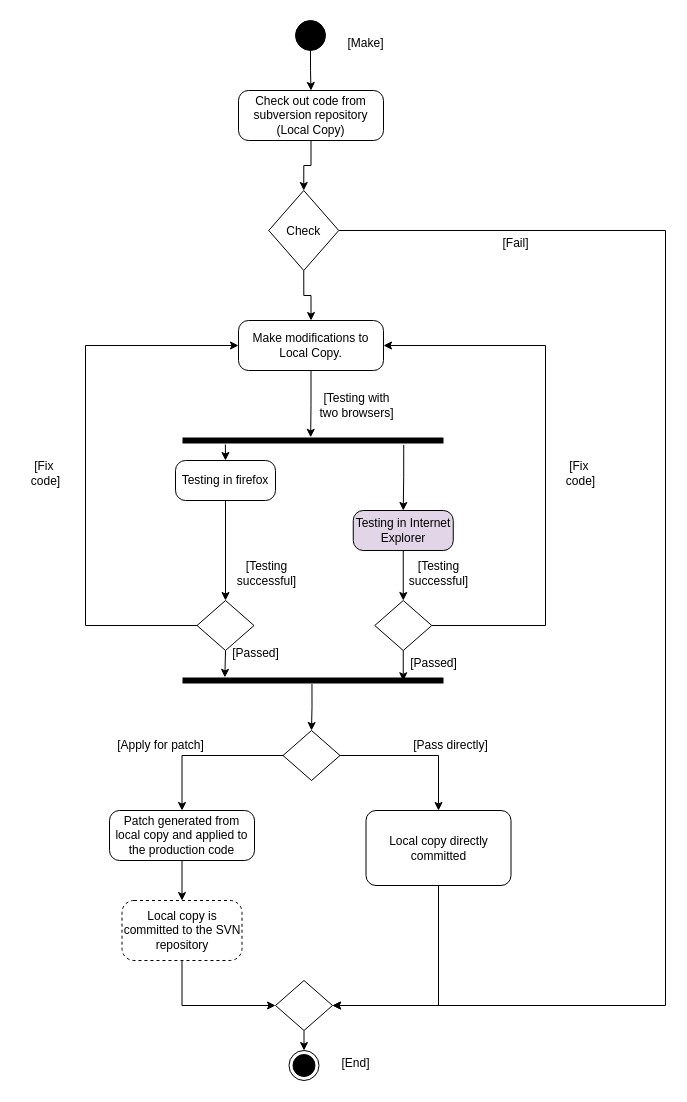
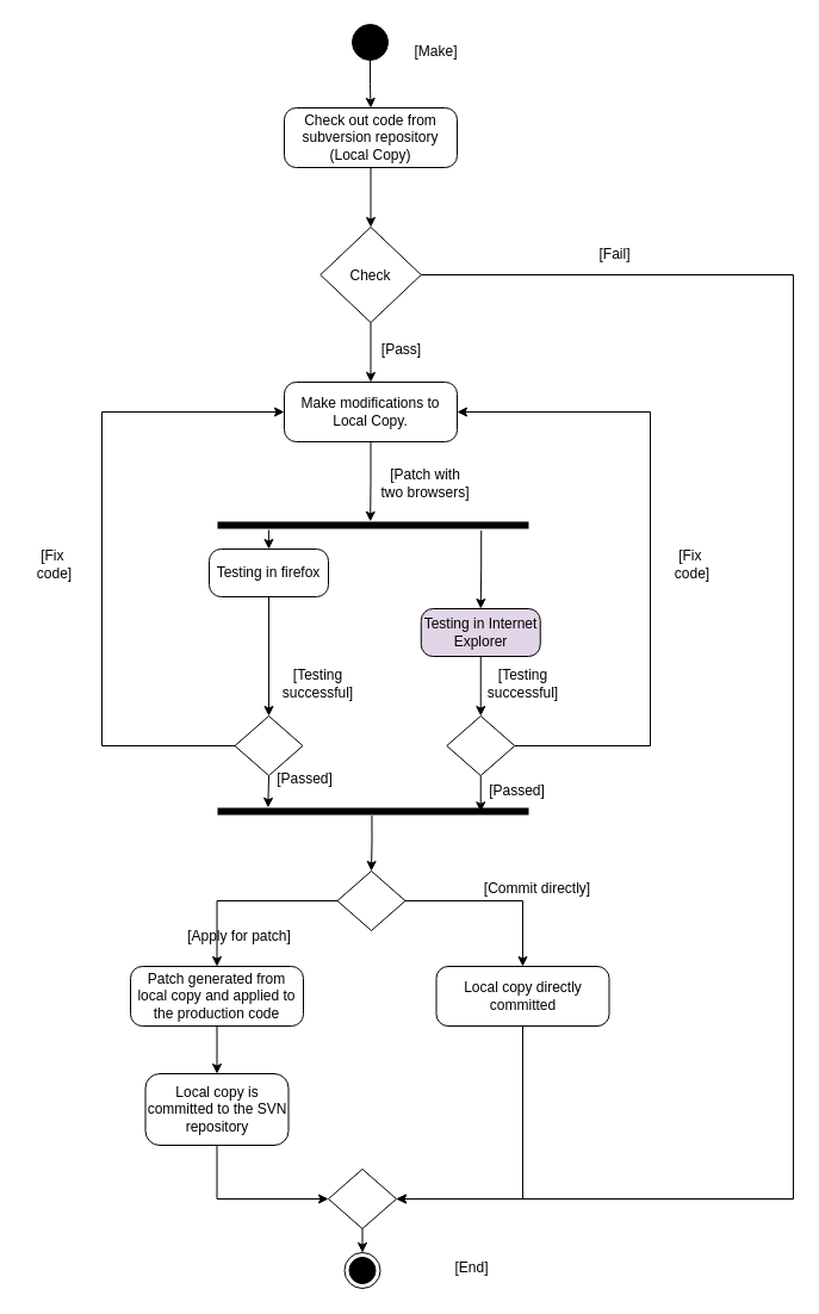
  <mxCell id="0" />
  <mxCell id="1" parent="0" />
  <mxCell id="2" style="edgeStyle=orthogonalEdgeStyle;rounded=0;orthogonalLoop=1;jettySize=auto;html=1;exitX=0.5;exitY=1;exitDx=0;exitDy=0;entryX=0.5;entryY=0;entryDx=0;entryDy=0;" parent="1" source="3" target="8" edge="1"><mxGeometry relative="1" as="geometry" /></mxCell>
  <mxCell id="3" value="Check out code from subversion repository (Local Copy)" style="html=1;dashed=0;rounded=1;absoluteArcSize=1;arcSize=20;verticalAlign=middle;align=center;whiteSpace=wrap;" parent="1" vertex="1"><mxGeometry x="238" y="90" width="145" height="50" as="geometry" /></mxCell>
  <mxCell id="4" style="edgeStyle=orthogonalEdgeStyle;rounded=0;orthogonalLoop=1;jettySize=auto;html=1;exitX=0.5;exitY=1;exitDx=0;exitDy=0;entryX=0.5;entryY=0;entryDx=0;entryDy=0;" parent="1" source="5" target="3" edge="1"><mxGeometry relative="1" as="geometry" /></mxCell>
  <mxCell id="5" value="" style="ellipse;fillColor=strokeColor;html=1;" parent="1" vertex="1"><mxGeometry x="295" y="20" width="30" height="30" as="geometry" /></mxCell>
  <mxCell id="6" style="edgeStyle=orthogonalEdgeStyle;rounded=0;orthogonalLoop=1;jettySize=auto;html=1;exitX=0.5;exitY=1;exitDx=0;exitDy=0;entryX=0.5;entryY=0;entryDx=0;entryDy=0;" parent="1" source="8" target="10" edge="1"><mxGeometry relative="1" as="geometry" /></mxCell>
  <mxCell id="7" style="edgeStyle=orthogonalEdgeStyle;rounded=0;orthogonalLoop=1;jettySize=auto;html=1;exitX=1;exitY=0.5;exitDx=0;exitDy=0;entryX=1;entryY=0.5;entryDx=0;entryDy=0;" parent="1" source="8" target="36" edge="1"><mxGeometry relative="1" as="geometry"><mxPoint x="635.75" y="230" as="sourcePoint" /><mxPoint x="615" y="1005" as="targetPoint" /><Array as="points"><mxPoint x="665" y="230" /><mxPoint x="665" y="1005" /></Array></mxGeometry></mxCell>
- <mxCell id="8" value="Check" style="rhombus;" parent="1" vertex="1"><mxGeometry x="268.25" y="190" width="70" height="80" as="geometry" /></mxCell>
+ <mxCell id="8" value="Check" style="rhombus;" parent="1" vertex="1"><mxGeometry x="268.25" y="190" width="84.5" height="80" as="geometry" /></mxCell>
  <mxCell id="9" style="edgeStyle=orthogonalEdgeStyle;rounded=0;orthogonalLoop=1;jettySize=auto;html=1;exitX=0.5;exitY=1;exitDx=0;exitDy=0;entryX=1.135;entryY=0.491;entryDx=0;entryDy=0;entryPerimeter=0;" parent="1" source="10" target="11" edge="1"><mxGeometry relative="1" as="geometry" /></mxCell>
  <mxCell id="10" value="Make modifications to Local Copy." style="html=1;dashed=0;rounded=1;absoluteArcSize=1;arcSize=20;verticalAlign=middle;align=center;whiteSpace=wrap;" parent="1" vertex="1"><mxGeometry x="238" y="320" width="145" height="50" as="geometry" /></mxCell>
  <mxCell id="11" value="" style="html=1;points=[];perimeter=orthogonalPerimeter;fillColor=strokeColor;rotation=-90;" parent="1" vertex="1"><mxGeometry x="310" y="310" width="5" height="260" as="geometry" /></mxCell>
  <mxCell id="12" style="edgeStyle=orthogonalEdgeStyle;rounded=0;orthogonalLoop=1;jettySize=auto;html=1;exitX=-0.3;exitY=0.163;exitDx=0;exitDy=0;entryX=0.5;entryY=0;entryDx=0;entryDy=0;exitPerimeter=0;" parent="1" source="11" target="15" edge="1"><mxGeometry relative="1" as="geometry"><mxPoint x="225" y="440" as="sourcePoint" /><mxPoint x="225" y="507" as="targetPoint" /></mxGeometry></mxCell>
  <mxCell id="13" style="edgeStyle=orthogonalEdgeStyle;rounded=0;orthogonalLoop=1;jettySize=auto;html=1;exitX=-0.38;exitY=0.849;exitDx=0;exitDy=0;entryX=0.5;entryY=0;entryDx=0;entryDy=0;exitPerimeter=0;" parent="1" source="11" target="17" edge="1"><mxGeometry relative="1" as="geometry"><mxPoint x="405" y="440" as="sourcePoint" /><mxPoint x="405" y="507" as="targetPoint" /></mxGeometry></mxCell>
  <mxCell id="14" style="edgeStyle=orthogonalEdgeStyle;rounded=0;orthogonalLoop=1;jettySize=auto;html=1;exitX=0.5;exitY=1;exitDx=0;exitDy=0;entryX=0.5;entryY=0;entryDx=0;entryDy=0;" parent="1" source="15" target="20" edge="1"><mxGeometry relative="1" as="geometry" /></mxCell>
  <mxCell id="15" value="Testing in firefox" style="html=1;dashed=0;rounded=1;absoluteArcSize=1;arcSize=20;verticalAlign=middle;align=center;whiteSpace=wrap;" parent="1" vertex="1"><mxGeometry x="175" y="460" width="100" height="40" as="geometry" /></mxCell>
  <mxCell id="16" style="edgeStyle=orthogonalEdgeStyle;rounded=0;orthogonalLoop=1;jettySize=auto;html=1;exitX=0.5;exitY=1;exitDx=0;exitDy=0;entryX=0.5;entryY=0;entryDx=0;entryDy=0;" parent="1" source="17" target="23" edge="1"><mxGeometry relative="1" as="geometry" /></mxCell>
  <mxCell id="17" value="Testing in Internet Explorer" style="html=1;dashed=0;rounded=1;absoluteArcSize=1;arcSize=20;verticalAlign=middle;align=center;whiteSpace=wrap;fillColor=#e1d5e7;" parent="1" vertex="1"><mxGeometry x="352.75" y="510" width="100" height="40" as="geometry" /></mxCell>
  <mxCell id="18" style="edgeStyle=orthogonalEdgeStyle;rounded=0;orthogonalLoop=1;jettySize=auto;html=1;exitX=0;exitY=0.5;exitDx=0;exitDy=0;entryX=0;entryY=0.5;entryDx=0;entryDy=0;" parent="1" source="20" target="10" edge="1"><mxGeometry relative="1" as="geometry"><Array as="points"><mxPoint x="85" y="625" /><mxPoint x="85" y="345" /></Array></mxGeometry></mxCell>
  <mxCell id="19" style="edgeStyle=orthogonalEdgeStyle;rounded=0;orthogonalLoop=1;jettySize=auto;html=1;exitX=0.5;exitY=1;exitDx=0;exitDy=0;entryX=1.129;entryY=0.161;entryDx=0;entryDy=0;entryPerimeter=0;" parent="1" source="20" target="24" edge="1"><mxGeometry relative="1" as="geometry" /></mxCell>
  <mxCell id="20" value="" style="rhombus;" parent="1" vertex="1"><mxGeometry x="196.5" y="600" width="57" height="50" as="geometry" /></mxCell>
  <mxCell id="21" style="edgeStyle=orthogonalEdgeStyle;rounded=0;orthogonalLoop=1;jettySize=auto;html=1;exitX=1;exitY=0.5;exitDx=0;exitDy=0;entryX=1;entryY=0.5;entryDx=0;entryDy=0;" parent="1" source="23" target="10" edge="1"><mxGeometry relative="1" as="geometry"><Array as="points"><mxPoint x="545" y="625" /><mxPoint x="545" y="345" /></Array></mxGeometry></mxCell>
  <mxCell id="22" style="edgeStyle=orthogonalEdgeStyle;rounded=0;orthogonalLoop=1;jettySize=auto;html=1;exitX=0.5;exitY=1;exitDx=0;exitDy=0;entryX=0.443;entryY=0.847;entryDx=0;entryDy=0;entryPerimeter=0;" parent="1" source="23" target="24" edge="1"><mxGeometry relative="1" as="geometry" /></mxCell>
  <mxCell id="23" value="" style="rhombus;" parent="1" vertex="1"><mxGeometry x="374.25" y="600" width="57" height="50" as="geometry" /></mxCell>
  <mxCell id="24" value="" style="html=1;points=[];perimeter=orthogonalPerimeter;fillColor=strokeColor;rotation=-90;" parent="1" vertex="1"><mxGeometry x="310" y="550" width="5" height="260" as="geometry" /></mxCell>
  <mxCell id="25" style="edgeStyle=orthogonalEdgeStyle;rounded=0;orthogonalLoop=1;jettySize=auto;html=1;exitX=-0.2;exitY=0.496;exitDx=0;exitDy=0;exitPerimeter=0;entryX=0.5;entryY=0;entryDx=0;entryDy=0;" parent="1" source="24" target="28" edge="1"><mxGeometry relative="1" as="geometry"><mxPoint x="309" y="710" as="sourcePoint" /><mxPoint x="309" y="777" as="targetPoint" /></mxGeometry></mxCell>
  <mxCell id="26" style="edgeStyle=orthogonalEdgeStyle;rounded=0;orthogonalLoop=1;jettySize=auto;html=1;exitX=0;exitY=0.5;exitDx=0;exitDy=0;entryX=0.5;entryY=0;entryDx=0;entryDy=0;" parent="1" source="28" target="30" edge="1"><mxGeometry relative="1" as="geometry" /></mxCell>
  <mxCell id="27" style="edgeStyle=orthogonalEdgeStyle;rounded=0;orthogonalLoop=1;jettySize=auto;html=1;exitX=1;exitY=0.5;exitDx=0;exitDy=0;entryX=0.5;entryY=0;entryDx=0;entryDy=0;" parent="1" source="28" target="32" edge="1"><mxGeometry relative="1" as="geometry" /></mxCell>
  <mxCell id="28" value="" style="rhombus;" parent="1" vertex="1"><mxGeometry x="282.5" y="730" width="57" height="50" as="geometry" /></mxCell>
  <mxCell id="29" value="" style="edgeStyle=orthogonalEdgeStyle;rounded=0;orthogonalLoop=1;jettySize=auto;html=1;" parent="1" source="30" target="34" edge="1"><mxGeometry relative="1" as="geometry" /></mxCell>
  <mxCell id="30" value="Patch generated from local copy and applied to the production code" style="html=1;dashed=0;rounded=1;absoluteArcSize=1;arcSize=20;verticalAlign=middle;align=center;whiteSpace=wrap;" parent="1" vertex="1"><mxGeometry x="109" y="810" width="145" height="50" as="geometry" /></mxCell>
  <mxCell id="31" style="edgeStyle=orthogonalEdgeStyle;rounded=0;orthogonalLoop=1;jettySize=auto;html=1;exitX=0.5;exitY=1;exitDx=0;exitDy=0;entryX=1;entryY=0.5;entryDx=0;entryDy=0;" edge="1" parent="1" source="32" target="36"><mxGeometry relative="1" as="geometry" /></mxCell>
- <mxCell id="32" value="Local copy directly committed" style="html=1;dashed=0;rounded=1;absoluteArcSize=1;arcSize=20;verticalAlign=middle;align=center;whiteSpace=wrap;" parent="1" vertex="1"><mxGeometry x="365.5" y="810" width="145" height="75" as="geometry" /></mxCell>
+ <mxCell id="32" value="Local copy directly committed" style="html=1;dashed=0;rounded=1;absoluteArcSize=1;arcSize=20;verticalAlign=middle;align=center;whiteSpace=wrap;" parent="1" vertex="1"><mxGeometry x="365.5" y="810" width="145" height="50" as="geometry" /></mxCell>
  <mxCell id="33" style="edgeStyle=orthogonalEdgeStyle;rounded=0;orthogonalLoop=1;jettySize=auto;html=1;exitX=0.5;exitY=1;exitDx=0;exitDy=0;entryX=0;entryY=0.5;entryDx=0;entryDy=0;" parent="1" source="34" target="36" edge="1"><mxGeometry relative="1" as="geometry" /></mxCell>
- <mxCell id="34" value="Local copy is committed to the SVN repository" style="whiteSpace=wrap;html=1;dashed=1;rounded=1;arcSize=20;" parent="1" vertex="1"><mxGeometry x="121.5" y="900" width="120" height="60" as="geometry" /></mxCell>
+ <mxCell id="34" value="Local copy is committed to the SVN repository" style="whiteSpace=wrap;html=1;dashed=0;rounded=1;arcSize=20;" parent="1" vertex="1"><mxGeometry x="121.5" y="900" width="120" height="60" as="geometry" /></mxCell>
  <mxCell id="35" style="edgeStyle=orthogonalEdgeStyle;rounded=0;orthogonalLoop=1;jettySize=auto;html=1;exitX=0.5;exitY=1;exitDx=0;exitDy=0;entryX=0.5;entryY=0;entryDx=0;entryDy=0;" parent="1" source="36" target="37" edge="1"><mxGeometry relative="1" as="geometry" /></mxCell>
  <mxCell id="36" value="" style="rhombus;" parent="1" vertex="1"><mxGeometry x="275" y="980" width="57" height="50" as="geometry" /></mxCell>
  <mxCell id="37" value="" style="ellipse;html=1;shape=endState;fillColor=strokeColor;" parent="1" vertex="1"><mxGeometry x="288.5" y="1050" width="30" height="30" as="geometry" /></mxCell>
  <mxCell id="38" value="[Make]" style="text;html=1;align=center;verticalAlign=middle;resizable=0;points=[];autosize=1;strokeColor=none;fillColor=none;" parent="1" vertex="1"><mxGeometry x="335" y="28" width="60" height="30" as="geometry" /></mxCell>
- <mxCell id="39" value="[Fail]" style="text;html=1;align=center;verticalAlign=middle;resizable=0;points=[];autosize=1;strokeColor=none;fillColor=none;" parent="1" vertex="1"><mxGeometry x="490" y="228" width="50" height="30" as="geometry" /></mxCell>
- <mxCell id="41" value="[Testing with &lt;br&gt;two browsers]" style="text;html=1;align=center;verticalAlign=middle;resizable=0;points=[];autosize=1;strokeColor=none;fillColor=none;" parent="1" vertex="1"><mxGeometry x="305.5" y="385" width="100" height="40" as="geometry" /></mxCell>
+ <mxCell id="39" value="[Fail]" style="text;html=1;align=center;verticalAlign=middle;resizable=0;points=[];autosize=1;strokeColor=none;fillColor=none;" parent="1" vertex="1"><mxGeometry x="490" y="198" width="50" height="30" as="geometry" /></mxCell>
+ <mxCell id="40" value="[Pass]" style="text;html=1;align=center;verticalAlign=middle;resizable=0;points=[];autosize=1;strokeColor=none;fillColor=none;" parent="1" vertex="1"><mxGeometry x="305.5" y="278" width="60" height="30" as="geometry" /></mxCell>
+ <mxCell id="41" value="[Patch with &lt;br&gt;two browsers]" style="text;html=1;align=center;verticalAlign=middle;resizable=0;points=[];autosize=1;strokeColor=none;fillColor=none;" parent="1" vertex="1"><mxGeometry x="305.5" y="385" width="100" height="40" as="geometry" /></mxCell>
  <mxCell id="42" value="[Fix&amp;nbsp;&lt;br&gt;code]" style="text;html=1;align=center;verticalAlign=middle;resizable=0;points=[];autosize=1;strokeColor=none;fillColor=none;" parent="1" vertex="1"><mxGeometry x="20" y="453" width="50" height="40" as="geometry" /></mxCell>
  <mxCell id="43" value="[Fix&amp;nbsp;&lt;br&gt;code]" style="text;html=1;align=center;verticalAlign=middle;resizable=0;points=[];autosize=1;strokeColor=none;fillColor=none;" parent="1" vertex="1"><mxGeometry x="555" y="453" width="50" height="40" as="geometry" /></mxCell>
  <mxCell id="44" value="[Testing &lt;br&gt;successful]" style="text;html=1;align=center;verticalAlign=middle;resizable=0;points=[];autosize=1;strokeColor=none;fillColor=none;" parent="1" vertex="1"><mxGeometry x="225.5" y="553" width="80" height="40" as="geometry" /></mxCell>
  <mxCell id="45" value="[Testing &lt;br&gt;successful]" style="text;html=1;align=center;verticalAlign=middle;resizable=0;points=[];autosize=1;strokeColor=none;fillColor=none;" parent="1" vertex="1"><mxGeometry x="398" y="553" width="80" height="40" as="geometry" /></mxCell>
  <mxCell id="46" value="[Passed]" style="text;html=1;align=center;verticalAlign=middle;resizable=0;points=[];autosize=1;strokeColor=none;fillColor=none;" parent="1" vertex="1"><mxGeometry x="220" y="638" width="70" height="30" as="geometry" /></mxCell>
  <mxCell id="47" value="[Passed]" style="text;html=1;align=center;verticalAlign=middle;resizable=0;points=[];autosize=1;strokeColor=none;fillColor=none;" parent="1" vertex="1"><mxGeometry x="398" y="648" width="70" height="30" as="geometry" /></mxCell>
- <mxCell id="48" value="[Apply for patch]" style="text;html=1;align=center;verticalAlign=middle;resizable=0;points=[];autosize=1;strokeColor=none;fillColor=none;" parent="1" vertex="1"><mxGeometry x="105" y="730" width="110" height="30" as="geometry" /></mxCell>
- <mxCell id="49" value="[Pass directly]" style="text;html=1;align=center;verticalAlign=middle;resizable=0;points=[];autosize=1;strokeColor=none;fillColor=none;" parent="1" vertex="1"><mxGeometry x="395" y="730" width="110" height="30" as="geometry" /></mxCell>
- <mxCell id="50" value="[End]" style="text;html=1;align=center;verticalAlign=middle;resizable=0;points=[];autosize=1;strokeColor=none;fillColor=none;" parent="1" vertex="1"><mxGeometry x="330" y="1048" width="50" height="30" as="geometry" /></mxCell>
+ <mxCell id="48" value="[Apply for patch]" style="text;html=1;align=center;verticalAlign=middle;resizable=0;points=[];autosize=1;strokeColor=none;fillColor=none;" parent="1" vertex="1"><mxGeometry x="145" y="770" width="110" height="30" as="geometry" /></mxCell>
+ <mxCell id="49" value="[Commit directly]" style="text;html=1;align=center;verticalAlign=middle;resizable=0;points=[];autosize=1;strokeColor=none;fillColor=none;" parent="1" vertex="1"><mxGeometry x="395" y="730" width="110" height="30" as="geometry" /></mxCell>
+ <mxCell id="50" value="[End]" style="text;html=1;align=center;verticalAlign=middle;resizable=0;points=[];autosize=1;strokeColor=none;fillColor=none;" parent="1" vertex="1"><mxGeometry x="370" y="1048" width="50" height="30" as="geometry" /></mxCell>
